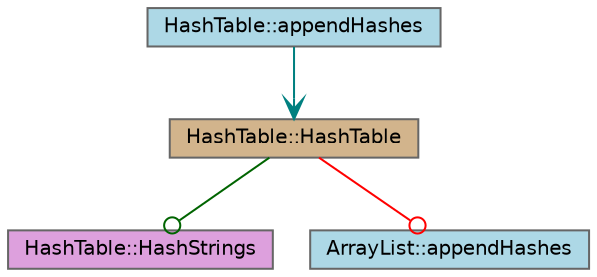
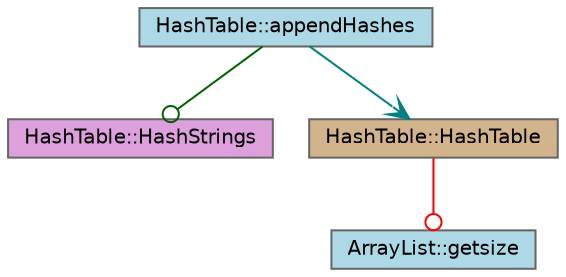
  digraph {
    rankdir=TB
    node [color=grey40 fillcolor=lightblue fontname=Helvetica fontsize=10 shape=box style=filled]
    edge [arrowhead=odot fontname=Helvetica fontsize=10 labelfontname=Helvetica labelfontsize=10 style=solid]
    n1 [color=gray40 fontcolor=black height=0.2 label="HashTable::appendHashes" width=0.4]
    n2 [fillcolor=plum height=0.2 label="HashTable::HashStrings" width=0.4]
    n3 [fillcolor=tan height=0.2 label="HashTable::HashTable" width=0.4]
-   n4 [height=0.2 label="ArrayList::appendHashes" width=0.4]
-   n3 -> n2 [color=darkgreen]
+   n4 [height=0.2 label="ArrayList::getsize" width=0.4]
+   n1 -> n2 [color=darkgreen]
    n1 -> n3 [arrowhead=vee color=teal]
    n3 -> n4 [color=red]
  }
